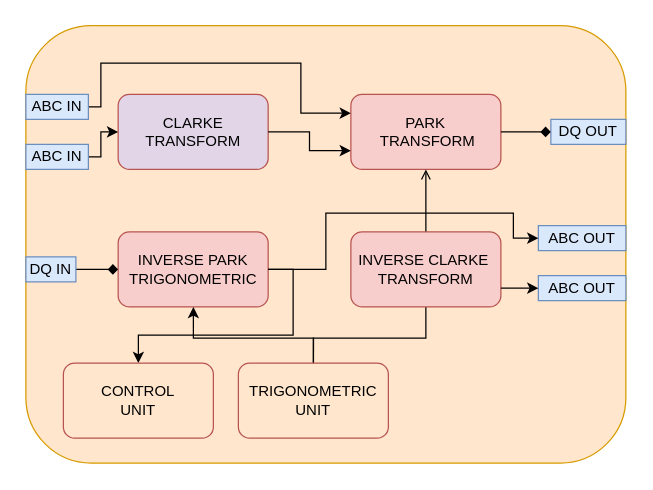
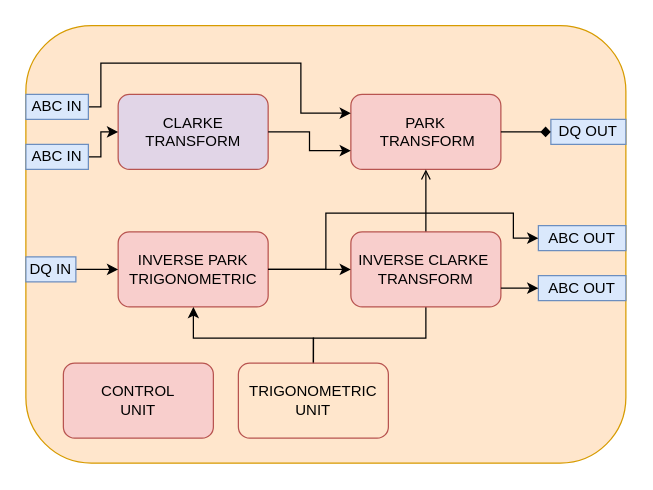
  <mxCell id="0" />
  <mxCell id="1" parent="0" />
  <mxCell id="2" value="" style="rounded=1;whiteSpace=wrap;html=1;fillColor=#ffe6cc;strokeColor=#d79b00;strokeWidth=1;" parent="1" vertex="1"><mxGeometry x="20" y="20" width="480" height="350" as="geometry" /></mxCell>
  <mxCell id="3" value="CLARKE&lt;br&gt;TRANSFORM" style="rounded=1;whiteSpace=wrap;html=1;fillColor=#e1d5e7;strokeColor=#b85450;" parent="1" vertex="1"><mxGeometry x="93.83" y="75" width="120" height="60" as="geometry" /></mxCell>
  <mxCell id="4" style="edgeStyle=orthogonalEdgeStyle;rounded=0;orthogonalLoop=1;jettySize=auto;html=1;exitX=1;exitY=0.5;exitDx=0;exitDy=0;" parent="1" source="5" target="3" edge="1"><mxGeometry relative="1" as="geometry"><Array as="points"><mxPoint x="80" y="125" /><mxPoint x="80" y="105" /></Array></mxGeometry></mxCell>
  <mxCell id="5" value="ABC IN" style="rounded=0;whiteSpace=wrap;html=1;fillColor=#dae8fc;strokeColor=#6c8ebf;" parent="1" vertex="1"><mxGeometry x="20" y="115" width="50" height="20" as="geometry" /></mxCell>
  <mxCell id="6" value="PARK&lt;br&gt;&amp;nbsp;TRANSFORM" style="rounded=1;whiteSpace=wrap;html=1;fillColor=#f8cecc;strokeColor=#b85450;" parent="1" vertex="1"><mxGeometry x="280" y="75" width="120" height="60" as="geometry" /></mxCell>
  <mxCell id="7" style="edgeStyle=orthogonalEdgeStyle;rounded=0;orthogonalLoop=1;jettySize=auto;html=1;exitX=1;exitY=0.5;exitDx=0;exitDy=0;entryX=0;entryY=0.75;entryDx=0;entryDy=0;" parent="1" source="3" target="6" edge="1"><mxGeometry relative="1" as="geometry" /></mxCell>
  <mxCell id="8" value="INVERSE PARK&lt;br&gt;TRIGONOMETRIC" style="rounded=1;whiteSpace=wrap;html=1;fillColor=#f8cecc;strokeColor=#b85450;" parent="1" vertex="1"><mxGeometry x="93.83" y="185" width="120" height="60" as="geometry" /></mxCell>
  <mxCell id="9" style="edgeStyle=orthogonalEdgeStyle;rounded=0;orthogonalLoop=1;jettySize=auto;html=1;exitX=1;exitY=0.5;exitDx=0;exitDy=0;entryX=0;entryY=0.25;entryDx=0;entryDy=0;" parent="1" source="10" target="6" edge="1"><mxGeometry relative="1" as="geometry"><Array as="points"><mxPoint x="80" y="85" /><mxPoint x="80" y="50" /><mxPoint x="240" y="50" /><mxPoint x="240" y="90" /></Array></mxGeometry></mxCell>
  <mxCell id="10" value="ABC IN" style="rounded=0;whiteSpace=wrap;html=1;fillColor=#dae8fc;strokeColor=#6c8ebf;" parent="1" vertex="1"><mxGeometry x="20" y="75" width="50" height="20" as="geometry" /></mxCell>
- <mxCell id="11" style="edgeStyle=orthogonalEdgeStyle;rounded=0;orthogonalLoop=1;jettySize=auto;html=1;endArrow=diamond;" parent="1" source="12" target="8" edge="1"><mxGeometry relative="1" as="geometry" /></mxCell>
+ <mxCell id="11" style="edgeStyle=orthogonalEdgeStyle;rounded=0;orthogonalLoop=1;jettySize=auto;html=1;" parent="1" source="12" target="8" edge="1"><mxGeometry relative="1" as="geometry" /></mxCell>
  <mxCell id="12" value="DQ IN" style="rounded=0;whiteSpace=wrap;html=1;fillColor=#dae8fc;strokeColor=#6c8ebf;" parent="1" vertex="1"><mxGeometry x="20" y="205" width="40" height="20" as="geometry" /></mxCell>
  <mxCell id="13" value="ABC OUT" style="rounded=0;whiteSpace=wrap;html=1;fillColor=#dae8fc;strokeColor=#6c8ebf;" parent="1" vertex="1"><mxGeometry x="430" y="220" width="70" height="20" as="geometry" /></mxCell>
  <mxCell id="14" value="ABC OUT" style="rounded=0;whiteSpace=wrap;html=1;fillColor=#dae8fc;strokeColor=#6c8ebf;" parent="1" vertex="1"><mxGeometry x="430" y="180" width="70" height="20" as="geometry" /></mxCell>
  <mxCell id="15" style="edgeStyle=orthogonalEdgeStyle;rounded=0;orthogonalLoop=1;jettySize=auto;html=1;exitX=1;exitY=0.5;exitDx=0;exitDy=0;entryX=0;entryY=0.5;entryDx=0;entryDy=0;" parent="1" source="8" target="14" edge="1"><mxGeometry relative="1" as="geometry"><Array as="points"><mxPoint x="260" y="215" /><mxPoint x="260" y="170" /><mxPoint x="410" y="170" /><mxPoint x="410" y="190" /></Array></mxGeometry></mxCell>
  <mxCell id="16" value="DQ OUT" style="rounded=0;whiteSpace=wrap;html=1;fillColor=#dae8fc;strokeColor=#6c8ebf;" parent="1" vertex="1"><mxGeometry x="440" y="95" width="60" height="20" as="geometry" /></mxCell>
  <mxCell id="17" style="edgeStyle=orthogonalEdgeStyle;rounded=0;orthogonalLoop=1;jettySize=auto;html=1;exitX=1;exitY=0.5;exitDx=0;exitDy=0;entryX=0;entryY=0.5;entryDx=0;entryDy=0;endArrow=diamond;" parent="1" source="6" target="16" edge="1"><mxGeometry relative="1" as="geometry" /></mxCell>
  <mxCell id="18" style="edgeStyle=orthogonalEdgeStyle;rounded=0;orthogonalLoop=1;jettySize=auto;html=1;exitX=0.5;exitY=0;exitDx=0;exitDy=0;" parent="1" target="8" edge="1"><mxGeometry relative="1" as="geometry"><mxPoint x="250.065" y="291.968" as="sourcePoint" /><mxPoint x="153.774" y="246.968" as="targetPoint" /><Array as="points"><mxPoint x="250" y="270" /><mxPoint x="154" y="270" /></Array></mxGeometry></mxCell>
  <mxCell id="19" style="edgeStyle=orthogonalEdgeStyle;rounded=0;orthogonalLoop=1;jettySize=auto;html=1;exitX=0.5;exitY=0;exitDx=0;exitDy=0;endArrow=open;" parent="1" source="20" target="6" edge="1"><mxGeometry relative="1" as="geometry"><Array as="points"><mxPoint x="250" y="270" /><mxPoint x="340" y="270" /></Array></mxGeometry></mxCell>
  <mxCell id="20" value="TRIGONOMETRIC&lt;br&gt;UNIT" style="rounded=1;whiteSpace=wrap;html=1;fillColor=#ffe6cc;strokeColor=#b85450;" parent="1" vertex="1"><mxGeometry x="190" y="290" width="120" height="60" as="geometry" /></mxCell>
  <mxCell id="21" value="INVERSE CLARKE&amp;nbsp;&lt;br&gt;TRANSFORM" style="rounded=1;whiteSpace=wrap;html=1;fillColor=#f8cecc;strokeColor=#b85450;" parent="1" vertex="1"><mxGeometry x="280" y="185" width="120" height="60" as="geometry" /></mxCell>
- <mxCell id="22" style="edgeStyle=orthogonalEdgeStyle;rounded=0;orthogonalLoop=1;jettySize=auto;html=1;exitX=1;exitY=0.5;exitDx=0;exitDy=0;" parent="1" source="8" target="24" edge="1"><mxGeometry relative="1" as="geometry" /></mxCell>
+ <mxCell id="22" style="edgeStyle=orthogonalEdgeStyle;rounded=0;orthogonalLoop=1;jettySize=auto;html=1;exitX=1;exitY=0.5;exitDx=0;exitDy=0;entryX=0;entryY=0.5;entryDx=0;entryDy=0;" parent="1" source="8" target="21" edge="1"><mxGeometry relative="1" as="geometry" /></mxCell>
  <mxCell id="23" style="edgeStyle=orthogonalEdgeStyle;rounded=0;orthogonalLoop=1;jettySize=auto;html=1;exitX=1;exitY=0.75;exitDx=0;exitDy=0;entryX=0;entryY=0.5;entryDx=0;entryDy=0;" parent="1" source="21" target="13" edge="1"><mxGeometry relative="1" as="geometry" /></mxCell>
- <mxCell id="24" value="CONTROL&lt;br&gt;UNIT" style="rounded=1;whiteSpace=wrap;html=1;fillColor=#ffe6cc;strokeColor=#b85450;" parent="1" vertex="1"><mxGeometry x="50" y="290" width="120" height="60" as="geometry" /></mxCell>
+ <mxCell id="24" value="CONTROL&lt;br&gt;UNIT" style="rounded=1;whiteSpace=wrap;html=1;fillColor=#f8cecc;strokeColor=#b85450;" parent="1" vertex="1"><mxGeometry x="50" y="290" width="120" height="60" as="geometry" /></mxCell>
